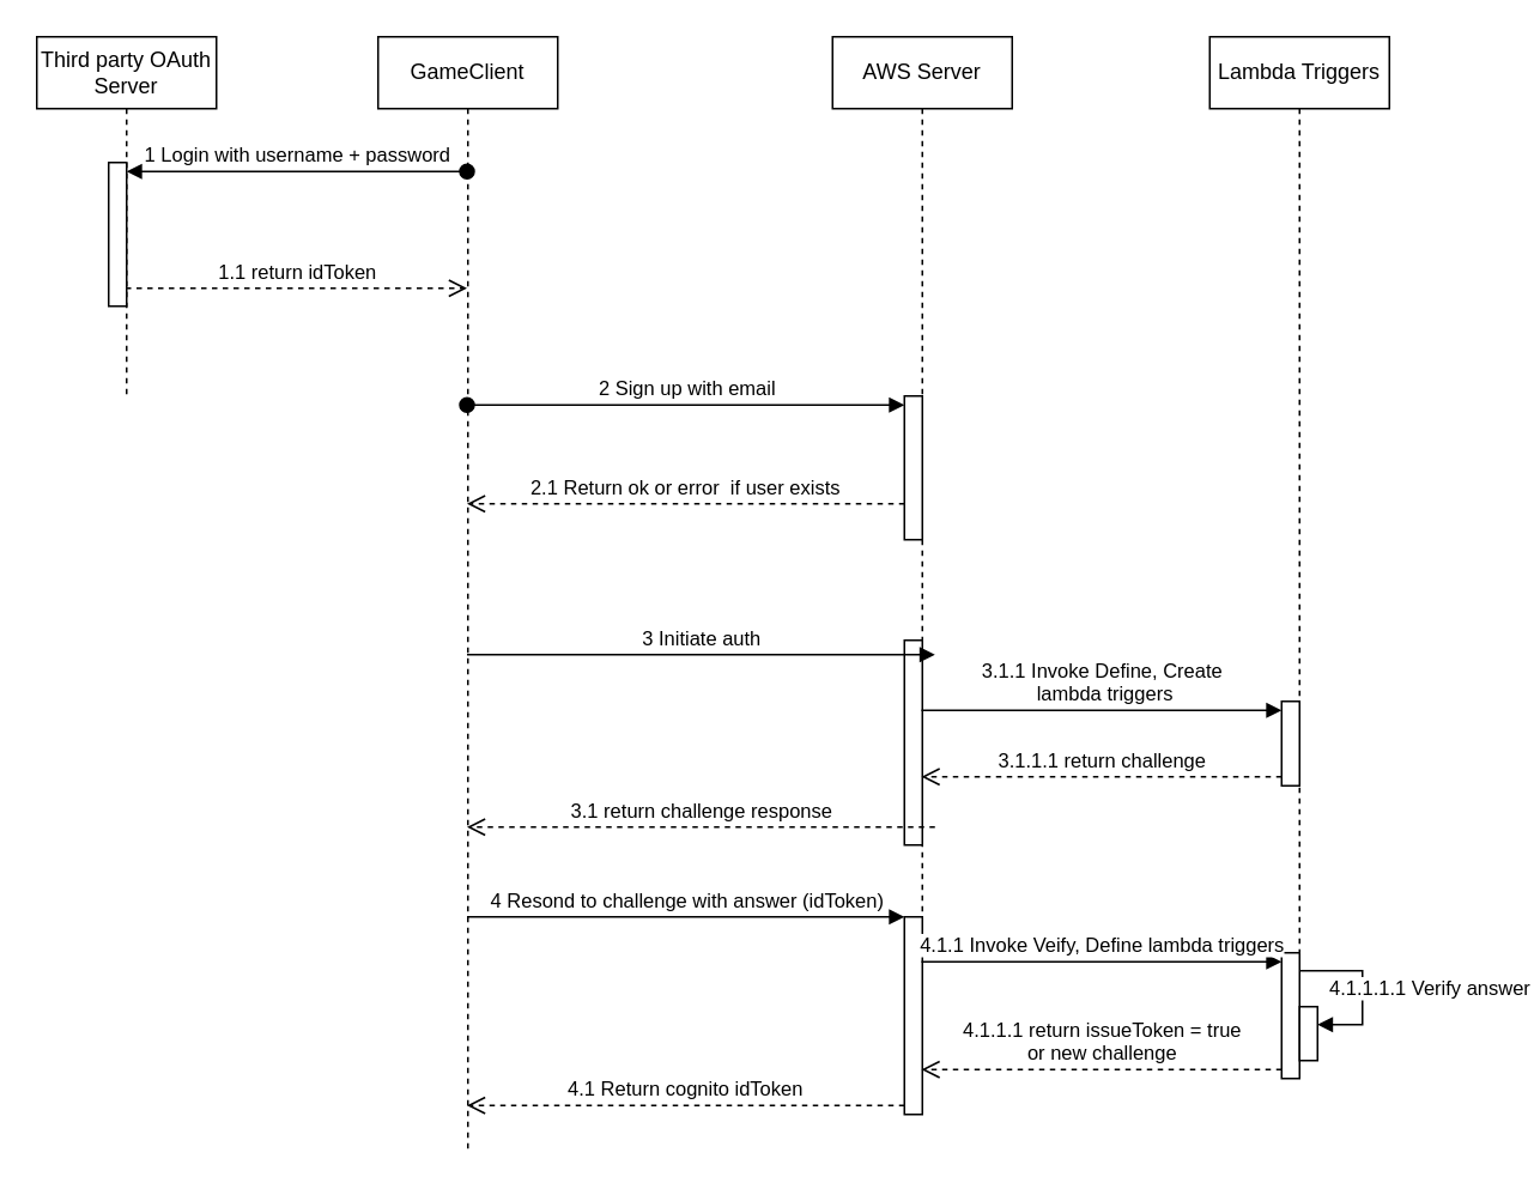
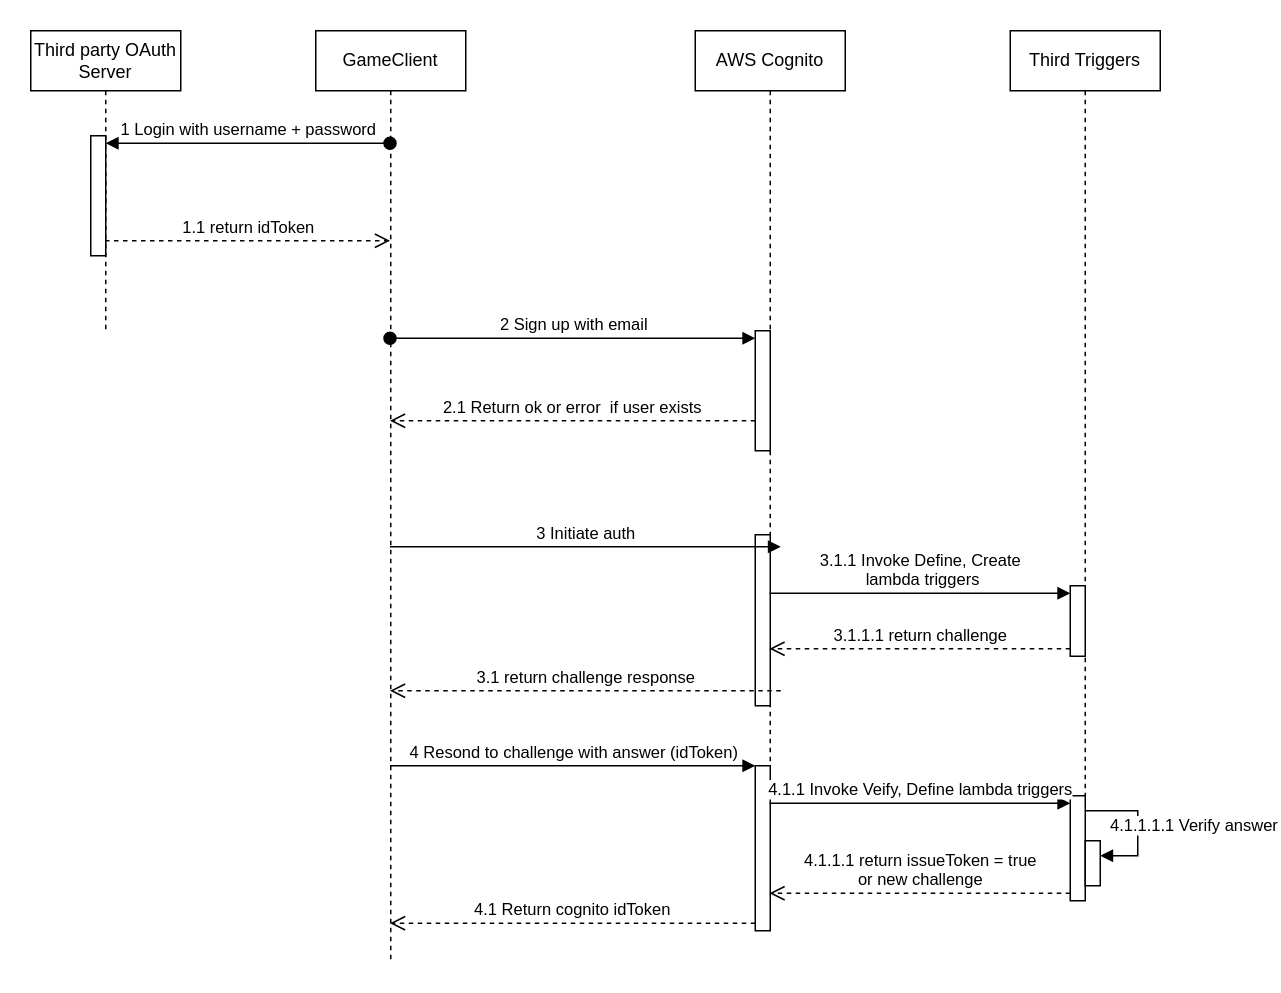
  <mxCell id="0" />
  <mxCell id="1" parent="0" />
  <mxCell id="2" value="GameClient" style="shape=umlLifeline;perimeter=lifelinePerimeter;whiteSpace=wrap;html=1;container=0;dropTarget=0;collapsible=0;recursiveResize=0;outlineConnect=0;portConstraint=eastwest;newEdgeStyle={&quot;edgeStyle&quot;:&quot;elbowEdgeStyle&quot;,&quot;elbow&quot;:&quot;vertical&quot;,&quot;curved&quot;:0,&quot;rounded&quot;:0};" parent="1" vertex="1"><mxGeometry x="210" y="20" width="100" height="620" as="geometry" /></mxCell>
  <mxCell id="3" value="Third party OAuth Server" style="shape=umlLifeline;perimeter=lifelinePerimeter;whiteSpace=wrap;html=1;container=0;dropTarget=0;collapsible=0;recursiveResize=0;outlineConnect=0;portConstraint=eastwest;newEdgeStyle={&quot;edgeStyle&quot;:&quot;elbowEdgeStyle&quot;,&quot;elbow&quot;:&quot;vertical&quot;,&quot;curved&quot;:0,&quot;rounded&quot;:0};" parent="1" vertex="1"><mxGeometry x="20" y="20" width="100" height="200" as="geometry" /></mxCell>
  <mxCell id="4" value="" style="html=1;points=[[0,0,0,0,5],[0,1,0,0,-5],[1,0,0,0,5],[1,1,0,0,-5]];perimeter=orthogonalPerimeter;outlineConnect=0;targetShapes=umlLifeline;portConstraint=eastwest;newEdgeStyle={&quot;curved&quot;:0,&quot;rounded&quot;:0};" vertex="1" parent="3"><mxGeometry x="40" y="70" width="10" height="80" as="geometry" /></mxCell>
  <mxCell id="5" value="1 Login with username + password" style="html=1;verticalAlign=bottom;startArrow=oval;endArrow=block;startSize=8;curved=0;rounded=0;entryX=1;entryY=0;entryDx=0;entryDy=5;entryPerimeter=0;" edge="1" target="4" parent="1" source="2"><mxGeometry relative="1" as="geometry"><mxPoint x="89.5" y="105" as="sourcePoint" /><mxPoint x="310" y="105" as="targetPoint" /><mxPoint as="offset" /></mxGeometry></mxCell>
  <mxCell id="6" value="1.1 return idToken" style="html=1;verticalAlign=bottom;endArrow=open;dashed=1;endSize=8;curved=0;rounded=0;" edge="1" parent="1"><mxGeometry relative="1" as="geometry"><mxPoint x="69.5" y="160" as="sourcePoint" /><mxPoint x="259.5" y="160" as="targetPoint" /><mxPoint as="offset" /></mxGeometry></mxCell>
- <mxCell id="7" value="AWS Server" style="shape=umlLifeline;perimeter=lifelinePerimeter;whiteSpace=wrap;html=1;container=1;dropTarget=0;collapsible=0;recursiveResize=0;outlineConnect=0;portConstraint=eastwest;newEdgeStyle={&quot;curved&quot;:0,&quot;rounded&quot;:0};" vertex="1" parent="1"><mxGeometry x="463" y="20" width="100" height="600" as="geometry" /></mxCell>
+ <mxCell id="7" value="AWS Cognito" style="shape=umlLifeline;perimeter=lifelinePerimeter;whiteSpace=wrap;html=1;container=1;dropTarget=0;collapsible=0;recursiveResize=0;outlineConnect=0;portConstraint=eastwest;newEdgeStyle={&quot;curved&quot;:0,&quot;rounded&quot;:0};" vertex="1" parent="1"><mxGeometry x="463" y="20" width="100" height="600" as="geometry" /></mxCell>
  <mxCell id="8" value="" style="html=1;points=[[0,0,0,0,5],[0,1,0,0,-5],[1,0,0,0,5],[1,1,0,0,-5]];perimeter=orthogonalPerimeter;outlineConnect=0;targetShapes=umlLifeline;portConstraint=eastwest;newEdgeStyle={&quot;curved&quot;:0,&quot;rounded&quot;:0};" vertex="1" parent="7"><mxGeometry x="40" y="200" width="10" height="80" as="geometry" /></mxCell>
  <mxCell id="9" value="" style="html=1;points=[[0,0,0,0,5],[0,1,0,0,-5],[1,0,0,0,5],[1,1,0,0,-5]];perimeter=orthogonalPerimeter;outlineConnect=0;targetShapes=umlLifeline;portConstraint=eastwest;newEdgeStyle={&quot;curved&quot;:0,&quot;rounded&quot;:0};" vertex="1" parent="7"><mxGeometry x="40" y="336" width="10" height="114" as="geometry" /></mxCell>
  <mxCell id="10" value="" style="html=1;points=[[0,0,0,0,5],[0,1,0,0,-5],[1,0,0,0,5],[1,1,0,0,-5]];perimeter=orthogonalPerimeter;outlineConnect=0;targetShapes=umlLifeline;portConstraint=eastwest;newEdgeStyle={&quot;curved&quot;:0,&quot;rounded&quot;:0};" vertex="1" parent="7"><mxGeometry x="40" y="490" width="10" height="110" as="geometry" /></mxCell>
  <mxCell id="11" value="2 Sign up with email" style="html=1;verticalAlign=bottom;startArrow=oval;startFill=1;endArrow=block;startSize=8;curved=0;rounded=0;entryX=0;entryY=0;entryDx=0;entryDy=5;entryPerimeter=0;" edge="1" parent="1" source="2" target="8"><mxGeometry width="60" relative="1" as="geometry"><mxPoint x="259.5" y="230" as="sourcePoint" /><mxPoint x="540" y="230" as="targetPoint" /></mxGeometry></mxCell>
  <mxCell id="12" value="2.1 Return ok or error&amp;nbsp; if user exists" style="html=1;verticalAlign=bottom;endArrow=open;dashed=1;endSize=8;curved=0;rounded=0;" edge="1" parent="1" source="8" target="2"><mxGeometry relative="1" as="geometry"><mxPoint x="610" y="280" as="sourcePoint" /><mxPoint x="319.5" y="280" as="targetPoint" /><Array as="points"><mxPoint x="340" y="280" /></Array></mxGeometry></mxCell>
  <mxCell id="13" value="3 Initiate auth" style="html=1;verticalAlign=bottom;endArrow=block;curved=0;rounded=0;entryX=0;entryY=0;entryDx=0;entryDy=5;" edge="1" parent="1"><mxGeometry x="-0.002" relative="1" as="geometry"><mxPoint x="259.5" y="364" as="sourcePoint" /><mxPoint x="520" y="364" as="targetPoint" /><mxPoint as="offset" /></mxGeometry></mxCell>
  <mxCell id="14" value="3.1 return challenge response" style="html=1;verticalAlign=bottom;endArrow=open;dashed=1;endSize=8;curved=0;rounded=0;" edge="1" parent="1" target="2"><mxGeometry x="-0.002" relative="1" as="geometry"><mxPoint x="259.5" y="410" as="targetPoint" /><mxPoint x="520" y="460" as="sourcePoint" /><Array as="points"><mxPoint x="500" y="460" /></Array><mxPoint as="offset" /></mxGeometry></mxCell>
  <mxCell id="15" value="4 Resond to challenge with answer (idToken)" style="html=1;verticalAlign=bottom;endArrow=block;curved=0;rounded=0;" edge="1" target="10" parent="1" source="2"><mxGeometry relative="1" as="geometry"><mxPoint x="540" y="485" as="sourcePoint" /><mxPoint x="610" y="490" as="targetPoint" /></mxGeometry></mxCell>
  <mxCell id="16" value="4.1 Return cognito idToken" style="html=1;verticalAlign=bottom;endArrow=open;dashed=1;endSize=8;curved=0;rounded=0;exitX=0;exitY=1;exitDx=0;exitDy=-5;" edge="1" source="10" parent="1" target="2"><mxGeometry relative="1" as="geometry"><mxPoint x="540" y="555" as="targetPoint" /></mxGeometry></mxCell>
- <mxCell id="17" value="Lambda Triggers" style="shape=umlLifeline;perimeter=lifelinePerimeter;whiteSpace=wrap;html=1;container=1;dropTarget=0;collapsible=0;recursiveResize=0;outlineConnect=0;portConstraint=eastwest;newEdgeStyle={&quot;curved&quot;:0,&quot;rounded&quot;:0};" vertex="1" parent="1"><mxGeometry x="673" y="20" width="100" height="580" as="geometry" /></mxCell>
+ <mxCell id="17" value="Third Triggers" style="shape=umlLifeline;perimeter=lifelinePerimeter;whiteSpace=wrap;html=1;container=1;dropTarget=0;collapsible=0;recursiveResize=0;outlineConnect=0;portConstraint=eastwest;newEdgeStyle={&quot;curved&quot;:0,&quot;rounded&quot;:0};" vertex="1" parent="1"><mxGeometry x="673" y="20" width="100" height="580" as="geometry" /></mxCell>
  <mxCell id="18" value="" style="html=1;points=[[0,0,0,0,5],[0,1,0,0,-5],[1,0,0,0,5],[1,1,0,0,-5]];perimeter=orthogonalPerimeter;outlineConnect=0;targetShapes=umlLifeline;portConstraint=eastwest;newEdgeStyle={&quot;curved&quot;:0,&quot;rounded&quot;:0};" vertex="1" parent="17"><mxGeometry x="40" y="370" width="10" height="47" as="geometry" /></mxCell>
  <mxCell id="19" value="" style="html=1;points=[[0,0,0,0,5],[0,1,0,0,-5],[1,0,0,0,5],[1,1,0,0,-5]];perimeter=orthogonalPerimeter;outlineConnect=0;targetShapes=umlLifeline;portConstraint=eastwest;newEdgeStyle={&quot;curved&quot;:0,&quot;rounded&quot;:0};" vertex="1" parent="17"><mxGeometry x="40" y="510" width="10" height="70" as="geometry" /></mxCell>
  <mxCell id="20" value="4.1.1.1.1 Verify answer" style="html=1;align=left;spacingLeft=2;endArrow=block;rounded=0;edgeStyle=orthogonalEdgeStyle;curved=0;rounded=0;" edge="1" target="21" parent="17"><mxGeometry x="-0.711" y="-10" relative="1" as="geometry"><mxPoint x="50" y="520" as="sourcePoint" /><Array as="points"><mxPoint x="85" y="550" /></Array><mxPoint as="offset" /></mxGeometry></mxCell>
  <mxCell id="21" value="" style="html=1;points=[[0,0,0,0,5],[0,1,0,0,-5],[1,0,0,0,5],[1,1,0,0,-5]];perimeter=orthogonalPerimeter;outlineConnect=0;targetShapes=umlLifeline;portConstraint=eastwest;newEdgeStyle={&quot;curved&quot;:0,&quot;rounded&quot;:0};" vertex="1" parent="17"><mxGeometry x="50" y="540" width="10" height="30" as="geometry" /></mxCell>
  <mxCell id="22" value="3.1.1 Invoke Define, Create&lt;br data-darkreader-inline-border=&quot;&quot; style=&quot;border-color: var(--darkreader-border--border-color); --darkreader-inline-border: var(--darkreader-border--darkreader-border--border-color);&quot;&gt;&amp;nbsp;lambda triggers" style="html=1;verticalAlign=bottom;endArrow=block;curved=0;rounded=0;entryX=0;entryY=0;entryDx=0;entryDy=5;" edge="1" target="18" parent="1" source="7"><mxGeometry x="-0.003" relative="1" as="geometry"><mxPoint x="660" y="395" as="sourcePoint" /><mxPoint as="offset" /></mxGeometry></mxCell>
  <mxCell id="23" value="3.1.1.1 return challenge" style="html=1;verticalAlign=bottom;endArrow=open;dashed=1;endSize=8;curved=0;rounded=0;exitX=0;exitY=1;exitDx=0;exitDy=-5;" edge="1" source="18" parent="1" target="7"><mxGeometry relative="1" as="geometry"><mxPoint x="660" y="437" as="targetPoint" /></mxGeometry></mxCell>
  <mxCell id="24" value="4.1.1.1 return issueToken = true &lt;br&gt;or new challenge" style="html=1;verticalAlign=bottom;endArrow=open;dashed=1;endSize=8;curved=0;rounded=0;" edge="1" parent="1" target="7"><mxGeometry relative="1" as="geometry"><mxPoint x="529.5" y="600" as="targetPoint" /><mxPoint x="713" y="595" as="sourcePoint" /></mxGeometry></mxCell>
  <mxCell id="25" value="4.1.1 Invoke Veify, Define lambda triggers" style="html=1;verticalAlign=bottom;endArrow=block;curved=0;rounded=0;entryX=0;entryY=0;entryDx=0;entryDy=5;" edge="1" target="19" parent="1" source="7"><mxGeometry x="-0.003" relative="1" as="geometry"><mxPoint x="660" y="525" as="sourcePoint" /><mxPoint as="offset" /></mxGeometry></mxCell>
